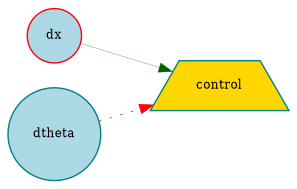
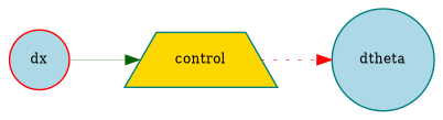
  digraph {
    rankdir=LR
    node [color=teal fillcolor=lightblue fontsize=9 shape=circle style=filled]
    dx [color=red height=0.2 width=0.2]
    control [fillcolor=gold height=0.2 shape=trapezium width=0.2]
    dtheta [height=0.2 width=0.2]
    dx -> control [color=darkgreen penwidth=0.198198087876 style=solid]
-   dtheta -> control [color=red penwidth=0.474559462259 style=dotted]
+   control -> dtheta [color=red penwidth=0.474559462259 style=dotted]
  }
